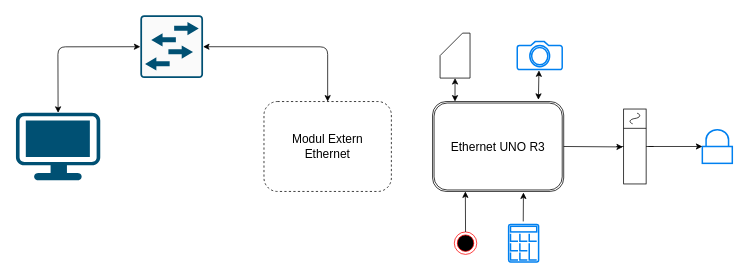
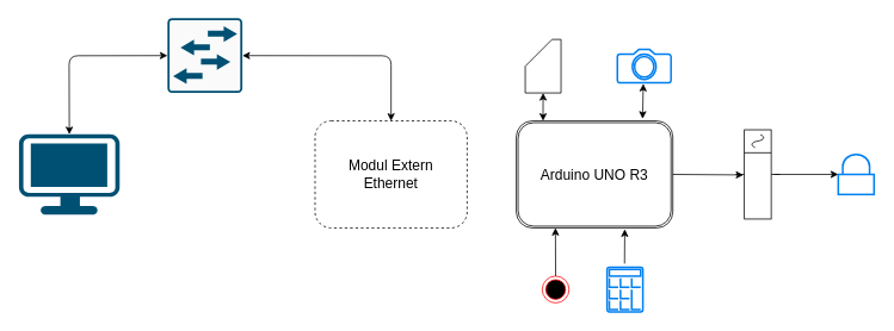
  <mxCell id="0" />
  <mxCell id="1" parent="0" />
  <mxCell id="2" value="" style="points=[[0.03,0.03,0],[0.5,0,0],[0.97,0.03,0],[1,0.4,0],[0.97,0.745,0],[0.5,1,0],[0.03,0.745,0],[0,0.4,0]];verticalLabelPosition=bottom;html=1;verticalAlign=top;aspect=fixed;align=center;pointerEvents=1;shape=mxgraph.cisco19.workstation;fillColor=#005073;strokeColor=none;" vertex="1" parent="1"><mxGeometry x="20" y="150" width="112.5" height="90" as="geometry" /></mxCell>
  <mxCell id="3" value="" style="shape=card;whiteSpace=wrap;html=1;" vertex="1" parent="1"><mxGeometry x="586" y="43.7" width="40" height="60" as="geometry" /></mxCell>
- <mxCell id="4" value="&lt;font style=&quot;font-size: 16px&quot;&gt;Ethernet UNO R3&lt;/font&gt;" style="shape=ext;double=1;rounded=1;whiteSpace=wrap;html=1;" vertex="1" parent="1"><mxGeometry x="576" y="135" width="175" height="120" as="geometry" /></mxCell>
+ <mxCell id="4" value="&lt;font style=&quot;font-size: 16px&quot;&gt;Arduino UNO R3&lt;/font&gt;" style="shape=ext;double=1;rounded=1;whiteSpace=wrap;html=1;" vertex="1" parent="1"><mxGeometry x="576" y="135" width="175" height="120" as="geometry" /></mxCell>
  <mxCell id="5" value="" style="html=1;verticalLabelPosition=bottom;align=center;labelBackgroundColor=#ffffff;verticalAlign=top;strokeWidth=2;strokeColor=#0080F0;shadow=0;dashed=0;shape=mxgraph.ios7.icons.camera;" vertex="1" parent="1"><mxGeometry x="689" y="55" width="60" height="37.4" as="geometry" /></mxCell>
  <mxCell id="6" value="&lt;font style=&quot;font-size: 16px&quot;&gt;Modul Extern&lt;br&gt;Ethernet&lt;/font&gt;" style="rounded=1;whiteSpace=wrap;html=1;dashed=1;" vertex="1" parent="1"><mxGeometry x="351" y="135" width="170" height="120" as="geometry" /></mxCell>
  <mxCell id="7" value="" style="points=[[0.015,0.015,0],[0.985,0.015,0],[0.985,0.985,0],[0.015,0.985,0],[0.25,0,0],[0.5,0,0],[0.75,0,0],[1,0.25,0],[1,0.5,0],[1,0.75,0],[0.75,1,0],[0.5,1,0],[0.25,1,0],[0,0.75,0],[0,0.5,0],[0,0.25,0]];verticalLabelPosition=bottom;html=1;verticalAlign=top;aspect=fixed;align=center;pointerEvents=1;shape=mxgraph.cisco19.rect;prIcon=l2_switch;fillColor=#FAFAFA;strokeColor=#005073;" vertex="1" parent="1"><mxGeometry x="186" y="20" width="83.7" height="83.7" as="geometry" /></mxCell>
  <mxCell id="8" value="" style="html=1;verticalLabelPosition=bottom;align=center;labelBackgroundColor=#ffffff;verticalAlign=top;strokeWidth=2;strokeColor=#0080F0;shadow=0;dashed=0;shape=mxgraph.ios7.icons.calculator;" vertex="1" parent="1"><mxGeometry x="677.5" y="299" width="40" height="50" as="geometry" /></mxCell>
  <mxCell id="9" value="" style="html=1;verticalLabelPosition=bottom;align=center;labelBackgroundColor=#ffffff;verticalAlign=top;strokeWidth=2;strokeColor=#0080F0;shadow=0;dashed=0;shape=mxgraph.ios7.icons.locked;" vertex="1" parent="1"><mxGeometry x="936" y="172.5" width="40" height="45" as="geometry" /></mxCell>
  <mxCell id="10" value="" style="pointerEvents=1;verticalLabelPosition=bottom;shadow=0;dashed=0;align=center;html=1;verticalAlign=top;shape=mxgraph.electrical.electro-mechanical.relay;rotation=90;" vertex="1" parent="1"><mxGeometry x="796" y="170" width="100" height="50" as="geometry" /></mxCell>
  <mxCell id="11" value="" style="endArrow=classic;startArrow=classic;html=1;exitX=1;exitY=0.5;exitDx=0;exitDy=0;exitPerimeter=0;entryX=0.5;entryY=0;entryDx=0;entryDy=0;" edge="1" parent="1" source="7" target="6"><mxGeometry width="50" height="50" relative="1" as="geometry"><mxPoint x="486" y="245" as="sourcePoint" /><mxPoint x="526" y="62" as="targetPoint" /><Array as="points"><mxPoint x="436" y="62" /></Array></mxGeometry></mxCell>
  <mxCell id="12" value="" style="endArrow=classic;startArrow=classic;html=1;entryX=0;entryY=0.5;entryDx=0;entryDy=0;entryPerimeter=0;exitX=0.5;exitY=0;exitDx=0;exitDy=0;exitPerimeter=0;" edge="1" parent="1" source="2" target="7"><mxGeometry width="50" height="50" relative="1" as="geometry"><mxPoint x="26" y="62" as="sourcePoint" /><mxPoint x="526" y="185" as="targetPoint" /><Array as="points"><mxPoint x="76" y="62" /></Array></mxGeometry></mxCell>
  <mxCell id="13" value="" style="endArrow=classic;startArrow=classic;html=1;entryX=0.5;entryY=1;entryDx=0;entryDy=0;entryPerimeter=0;exitX=0.171;exitY=0;exitDx=0;exitDy=0;exitPerimeter=0;" edge="1" parent="1" source="4" target="3"><mxGeometry width="50" height="50" relative="1" as="geometry"><mxPoint x="476" y="235" as="sourcePoint" /><mxPoint x="526" y="185" as="targetPoint" /></mxGeometry></mxCell>
  <mxCell id="14" value="" style="endArrow=classic;startArrow=classic;html=1;entryX=0.483;entryY=1;entryDx=0;entryDy=0;entryPerimeter=0;exitX=0.807;exitY=-0.028;exitDx=0;exitDy=0;exitPerimeter=0;" edge="1" parent="1"><mxGeometry width="50" height="50" relative="1" as="geometry"><mxPoint x="717.225" y="132.64" as="sourcePoint" /><mxPoint x="717.98" y="93.4" as="targetPoint" /></mxGeometry></mxCell>
  <mxCell id="15" value="" style="endArrow=classic;html=1;entryX=0.693;entryY=1.012;entryDx=0;entryDy=0;entryPerimeter=0;" edge="1" parent="1" target="4"><mxGeometry width="50" height="50" relative="1" as="geometry"><mxPoint x="697" y="295" as="sourcePoint" /><mxPoint x="526" y="185" as="targetPoint" /></mxGeometry></mxCell>
  <mxCell id="16" value="" style="ellipse;html=1;shape=endState;fillColor=#000000;strokeColor=#ff0000;" vertex="1" parent="1"><mxGeometry x="605" y="309" width="30" height="30" as="geometry" /></mxCell>
  <mxCell id="17" value="" style="endArrow=classic;html=1;exitX=0.5;exitY=0;exitDx=0;exitDy=0;entryX=0.25;entryY=1;entryDx=0;entryDy=0;" edge="1" parent="1" source="16" target="4"><mxGeometry width="50" height="50" relative="1" as="geometry"><mxPoint x="476" y="235" as="sourcePoint" /><mxPoint x="526" y="185" as="targetPoint" /></mxGeometry></mxCell>
  <mxCell id="18" value="" style="endArrow=classic;html=1;entryX=0.506;entryY=0.82;entryDx=0;entryDy=0;entryPerimeter=0;exitX=1;exitY=0.5;exitDx=0;exitDy=0;" edge="1" parent="1" source="4" target="10"><mxGeometry width="50" height="50" relative="1" as="geometry"><mxPoint x="476" y="235" as="sourcePoint" /><mxPoint x="526" y="185" as="targetPoint" /></mxGeometry></mxCell>
  <mxCell id="19" value="" style="endArrow=classic;html=1;entryX=0;entryY=0.5;entryDx=0;entryDy=0;entryPerimeter=0;" edge="1" parent="1"><mxGeometry width="50" height="50" relative="1" as="geometry"><mxPoint x="864" y="195" as="sourcePoint" /><mxPoint x="936" y="195" as="targetPoint" /></mxGeometry></mxCell>
